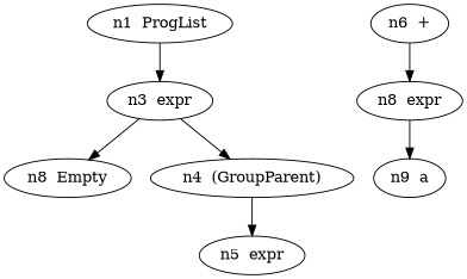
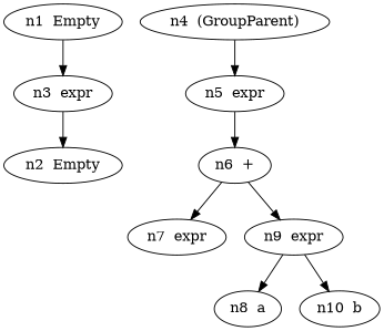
  digraph {
-   n1 [label="n1  ProgList"]
+   n1 [label="n1  Empty"]
    n2 [label="n3  expr"]
-   n3 [label="n8  Empty"]
+   n3 [label="n2  Empty"]
    n4 [label="n4  (GroupParent)"]
    n5 [label="n6  +"]
-   n7 [label="n8  expr"]
-   n8 [label="n9  a"]
+   n6 [label="n7  expr"]
+   n7 [label="n9  expr"]
+   n8 [label="n8  a"]
+   n9 [label="n10  b"]
    n10 [label="n5  expr"]
    n1 -> n2
    n2 -> n3
-   n2 -> n4
    n4 -> n10
+   n5 -> n6
    n5 -> n7
    n7 -> n8
+   n7 -> n9
+   n10 -> n5
  }
